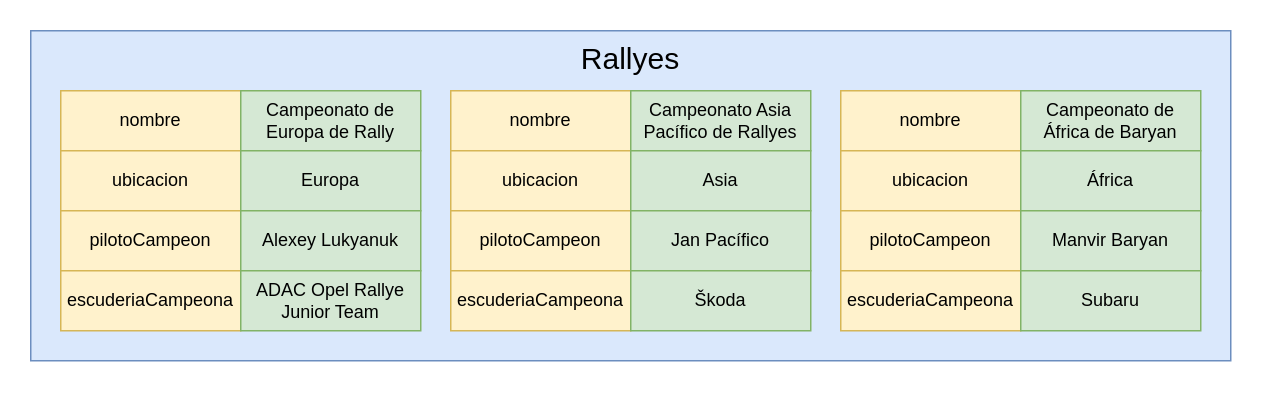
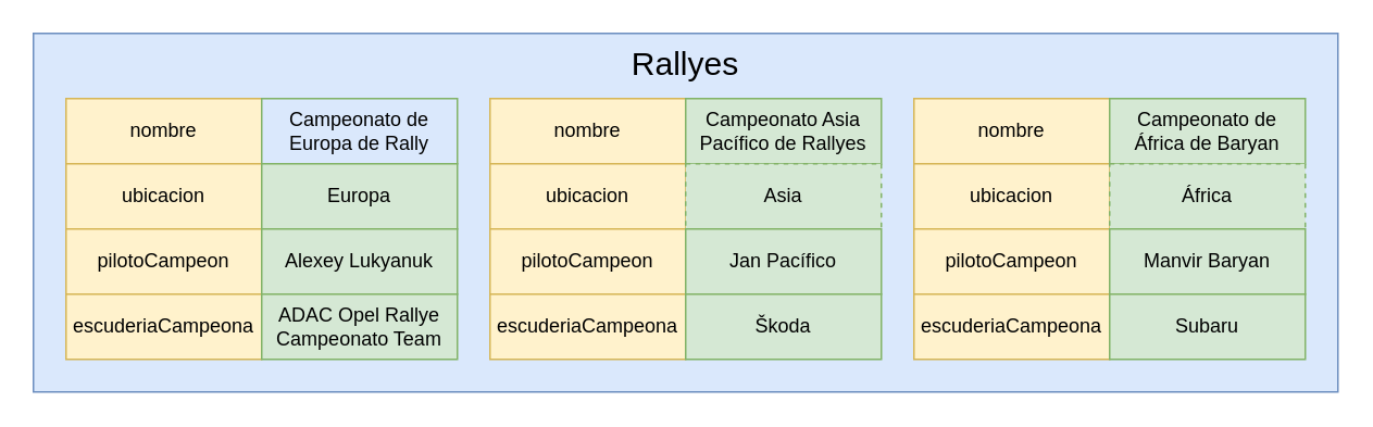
  <mxCell id="0" />
  <mxCell id="1" parent="0" />
  <mxCell id="2" value="&lt;font style=&quot;font-size: 20px&quot;&gt;Rallyes&lt;/font&gt;" style="whiteSpace=wrap;html=1;fillColor=#dae8fc;strokeColor=#6c8ebf;spacingTop=-185;" vertex="1" parent="1"><mxGeometry x="20" y="20" width="800" height="220" as="geometry" /></mxCell>
  <mxCell id="3" value="nombre" style="rounded=0;whiteSpace=wrap;html=1;fillColor=#fff2cc;strokeColor=#d6b656;" vertex="1" parent="1"><mxGeometry x="40" y="60" width="120" height="40" as="geometry" /></mxCell>
  <mxCell id="4" value="ubicacion" style="rounded=0;whiteSpace=wrap;html=1;fillColor=#fff2cc;strokeColor=#d6b656;" vertex="1" parent="1"><mxGeometry x="40" y="100" width="120" height="40" as="geometry" /></mxCell>
  <mxCell id="5" value="pilotoCampeon" style="rounded=0;whiteSpace=wrap;html=1;fillColor=#fff2cc;strokeColor=#d6b656;" vertex="1" parent="1"><mxGeometry x="40" y="140" width="120" height="40" as="geometry" /></mxCell>
  <mxCell id="6" value="escuderiaCampeona" style="rounded=0;whiteSpace=wrap;html=1;fillColor=#fff2cc;strokeColor=#d6b656;" vertex="1" parent="1"><mxGeometry x="40" y="180" width="120" height="40" as="geometry" /></mxCell>
- <mxCell id="7" value="Campeonato de Europa de Rally" style="rounded=0;whiteSpace=wrap;html=1;fillColor=#d5e8d4;strokeColor=#82b366;" vertex="1" parent="1"><mxGeometry x="160" y="60" width="120" height="40" as="geometry" /></mxCell>
+ <mxCell id="7" value="Campeonato de Europa de Rally" style="rounded=0;whiteSpace=wrap;html=1;fillColor=#dae8fc;strokeColor=#82b366;" vertex="1" parent="1"><mxGeometry x="160" y="60" width="120" height="40" as="geometry" /></mxCell>
  <mxCell id="8" value="Europa" style="rounded=0;whiteSpace=wrap;html=1;fillColor=#d5e8d4;strokeColor=#82b366;" vertex="1" parent="1"><mxGeometry x="160" y="100" width="120" height="40" as="geometry" /></mxCell>
  <mxCell id="9" value="Alexey Lukyanuk" style="rounded=0;whiteSpace=wrap;html=1;fillColor=#d5e8d4;strokeColor=#82b366;" vertex="1" parent="1"><mxGeometry x="160" y="140" width="120" height="40" as="geometry" /></mxCell>
- <mxCell id="10" value="ADAC Opel Rallye Junior Team" style="rounded=0;whiteSpace=wrap;html=1;fillColor=#d5e8d4;strokeColor=#82b366;" vertex="1" parent="1"><mxGeometry x="160" y="180" width="120" height="40" as="geometry" /></mxCell>
+ <mxCell id="10" value="ADAC Opel Rallye Campeonato Team" style="rounded=0;whiteSpace=wrap;html=1;fillColor=#d5e8d4;strokeColor=#82b366;" vertex="1" parent="1"><mxGeometry x="160" y="180" width="120" height="40" as="geometry" /></mxCell>
  <mxCell id="11" value="nombre" style="rounded=0;whiteSpace=wrap;html=1;fillColor=#fff2cc;strokeColor=#d6b656;" vertex="1" parent="1"><mxGeometry x="300" y="60" width="120" height="40" as="geometry" /></mxCell>
  <mxCell id="12" value="ubicacion" style="rounded=0;whiteSpace=wrap;html=1;fillColor=#fff2cc;strokeColor=#d6b656;" vertex="1" parent="1"><mxGeometry x="300" y="100" width="120" height="40" as="geometry" /></mxCell>
  <mxCell id="13" value="pilotoCampeon" style="rounded=0;whiteSpace=wrap;html=1;fillColor=#fff2cc;strokeColor=#d6b656;" vertex="1" parent="1"><mxGeometry x="300" y="140" width="120" height="40" as="geometry" /></mxCell>
  <mxCell id="14" value="escuderiaCampeona" style="rounded=0;whiteSpace=wrap;html=1;fillColor=#fff2cc;strokeColor=#d6b656;" vertex="1" parent="1"><mxGeometry x="300" y="180" width="120" height="40" as="geometry" /></mxCell>
  <mxCell id="15" value="Campeonato Asia Pacífico de Rallyes" style="rounded=0;whiteSpace=wrap;html=1;fillColor=#d5e8d4;strokeColor=#82b366;" vertex="1" parent="1"><mxGeometry x="420" y="60" width="120" height="40" as="geometry" /></mxCell>
- <mxCell id="16" value="Asia" style="rounded=0;whiteSpace=wrap;html=1;fillColor=#d5e8d4;strokeColor=#82b366;" vertex="1" parent="1"><mxGeometry x="420" y="100" width="120" height="40" as="geometry" /></mxCell>
+ <mxCell id="16" value="Asia" style="rounded=0;whiteSpace=wrap;html=1;fillColor=#d5e8d4;strokeColor=#82b366;dashed=1;" vertex="1" parent="1"><mxGeometry x="420" y="100" width="120" height="40" as="geometry" /></mxCell>
  <mxCell id="17" value="Jan Pacífico" style="rounded=0;whiteSpace=wrap;html=1;fillColor=#d5e8d4;strokeColor=#82b366;" vertex="1" parent="1"><mxGeometry x="420" y="140" width="120" height="40" as="geometry" /></mxCell>
  <mxCell id="18" value="Škoda" style="rounded=0;whiteSpace=wrap;html=1;fillColor=#d5e8d4;strokeColor=#82b366;" vertex="1" parent="1"><mxGeometry x="420" y="180" width="120" height="40" as="geometry" /></mxCell>
  <mxCell id="19" value="nombre" style="rounded=0;whiteSpace=wrap;html=1;fillColor=#fff2cc;strokeColor=#d6b656;" vertex="1" parent="1"><mxGeometry x="560" y="60" width="120" height="40" as="geometry" /></mxCell>
  <mxCell id="20" value="ubicacion" style="rounded=0;whiteSpace=wrap;html=1;fillColor=#fff2cc;strokeColor=#d6b656;" vertex="1" parent="1"><mxGeometry x="560" y="100" width="120" height="40" as="geometry" /></mxCell>
  <mxCell id="21" value="pilotoCampeon" style="rounded=0;whiteSpace=wrap;html=1;fillColor=#fff2cc;strokeColor=#d6b656;" vertex="1" parent="1"><mxGeometry x="560" y="140" width="120" height="40" as="geometry" /></mxCell>
  <mxCell id="22" value="escuderiaCampeona" style="rounded=0;whiteSpace=wrap;html=1;fillColor=#fff2cc;strokeColor=#d6b656;" vertex="1" parent="1"><mxGeometry x="560" y="180" width="120" height="40" as="geometry" /></mxCell>
  <mxCell id="23" value="Campeonato de África de Baryan" style="rounded=0;whiteSpace=wrap;html=1;fillColor=#d5e8d4;strokeColor=#82b366;" vertex="1" parent="1"><mxGeometry x="680" y="60" width="120" height="40" as="geometry" /></mxCell>
- <mxCell id="24" value="África" style="rounded=0;whiteSpace=wrap;html=1;fillColor=#d5e8d4;strokeColor=#82b366;" vertex="1" parent="1"><mxGeometry x="680" y="100" width="120" height="40" as="geometry" /></mxCell>
+ <mxCell id="24" value="África" style="rounded=0;whiteSpace=wrap;html=1;fillColor=#d5e8d4;strokeColor=#82b366;dashed=1;" vertex="1" parent="1"><mxGeometry x="680" y="100" width="120" height="40" as="geometry" /></mxCell>
  <mxCell id="25" value="Manvir Baryan" style="rounded=0;whiteSpace=wrap;html=1;fillColor=#d5e8d4;strokeColor=#82b366;" vertex="1" parent="1"><mxGeometry x="680" y="140" width="120" height="40" as="geometry" /></mxCell>
  <mxCell id="26" value="Subaru" style="rounded=0;whiteSpace=wrap;html=1;fillColor=#d5e8d4;strokeColor=#82b366;" vertex="1" parent="1"><mxGeometry x="680" y="180" width="120" height="40" as="geometry" /></mxCell>
